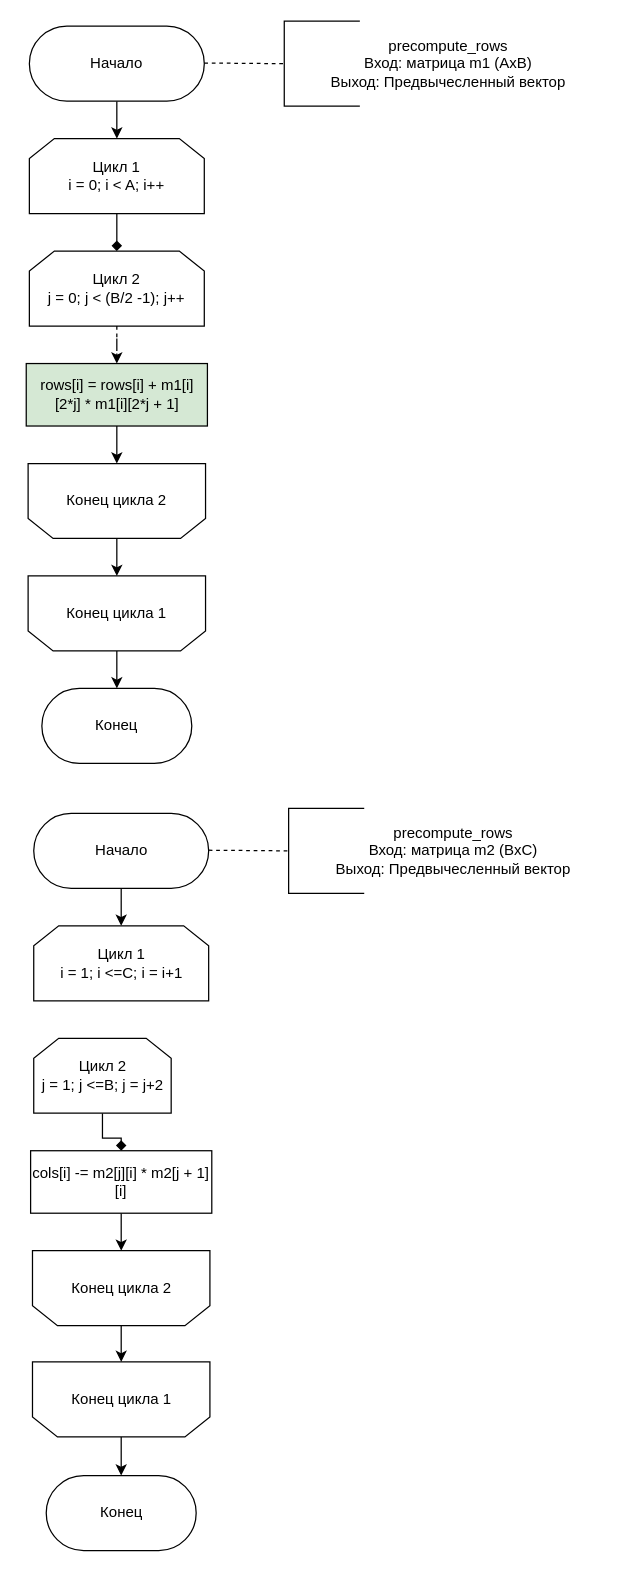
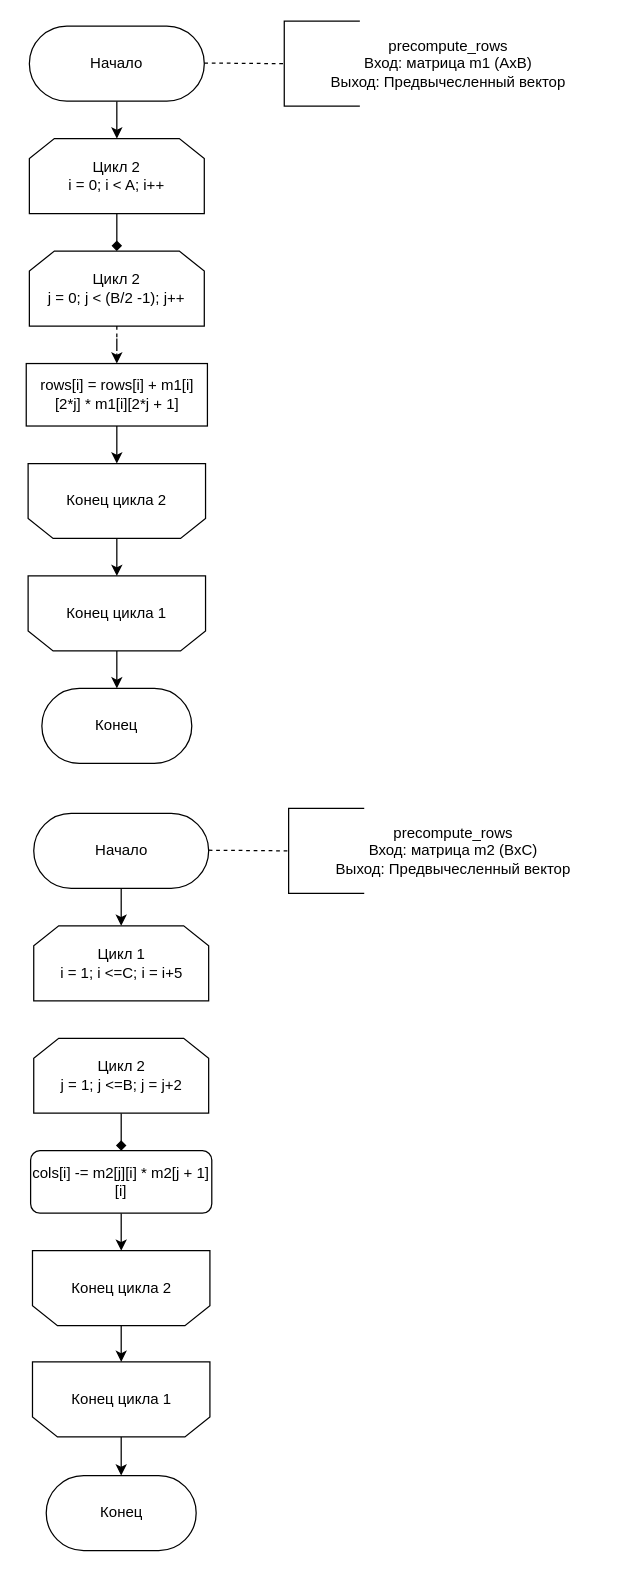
  <mxCell id="0" />
  <mxCell id="1" parent="0" />
  <mxCell id="2" value="" style="edgeStyle=orthogonalEdgeStyle;rounded=0;orthogonalLoop=1;jettySize=auto;html=1;" edge="1" parent="1" source="3" target="6"><mxGeometry relative="1" as="geometry" /></mxCell>
  <mxCell id="3" value="Начало" style="rounded=1;whiteSpace=wrap;html=1;arcSize=50;" parent="1" vertex="1"><mxGeometry x="23" y="20" width="140" height="60" as="geometry" /></mxCell>
  <mxCell id="4" value="precompute_rows&lt;br&gt;Вход: матрица m1 (AxB)&lt;br&gt;Выход: Предвычесленный вектор" style="text;html=1;strokeColor=none;fillColor=none;align=center;verticalAlign=middle;whiteSpace=wrap;rounded=0;" parent="1" vertex="1"><mxGeometry x="233" y="30" width="250.5" height="40" as="geometry" /></mxCell>
  <mxCell id="5" value="" style="edgeStyle=orthogonalEdgeStyle;rounded=0;orthogonalLoop=1;jettySize=auto;html=1;endArrow=diamond;" edge="1" parent="1" source="6" target="8"><mxGeometry relative="1" as="geometry" /></mxCell>
- <mxCell id="6" value="Цикл 1&lt;br&gt;i = 0; i &amp;lt; A; i++" style="shape=loopLimit;whiteSpace=wrap;html=1;" parent="1" vertex="1"><mxGeometry x="23" y="110" width="140" height="60" as="geometry" /></mxCell>
+ <mxCell id="6" value="Цикл 2&lt;br&gt;i = 0; i &amp;lt; A; i++" style="shape=loopLimit;whiteSpace=wrap;html=1;" parent="1" vertex="1"><mxGeometry x="23" y="110" width="140" height="60" as="geometry" /></mxCell>
  <mxCell id="7" value="" style="edgeStyle=orthogonalEdgeStyle;rounded=0;orthogonalLoop=1;jettySize=auto;html=1;entryX=0.5;entryY=0;entryDx=0;entryDy=0;dashed=1;" edge="1" parent="1" source="8" target="10"><mxGeometry relative="1" as="geometry" /></mxCell>
  <mxCell id="8" value="Цикл 2&lt;br&gt;j = 0; j &amp;lt; (B/2 -1); j++" style="shape=loopLimit;whiteSpace=wrap;html=1;" parent="1" vertex="1"><mxGeometry x="23" y="200" width="140" height="60" as="geometry" /></mxCell>
  <mxCell id="9" value="" style="edgeStyle=orthogonalEdgeStyle;rounded=0;orthogonalLoop=1;jettySize=auto;html=1;" edge="1" parent="1" source="10" target="15"><mxGeometry relative="1" as="geometry" /></mxCell>
- <mxCell id="10" value="rows[i] = rows[i] + m1[i][2*j] * m1[i][2*j + 1] " style="rounded=0;whiteSpace=wrap;html=1;fillColor=#d5e8d4;" parent="1" vertex="1"><mxGeometry x="20.5" y="290" width="145" height="50" as="geometry" /></mxCell>
+ <mxCell id="10" value="rows[i] = rows[i] + m1[i][2*j] * m1[i][2*j + 1] " style="rounded=0;whiteSpace=wrap;html=1;" parent="1" vertex="1"><mxGeometry x="20.5" y="290" width="145" height="50" as="geometry" /></mxCell>
  <mxCell id="11" value="" style="edgeStyle=orthogonalEdgeStyle;rounded=0;orthogonalLoop=1;jettySize=auto;html=1;" edge="1" parent="1" source="12" target="13"><mxGeometry relative="1" as="geometry" /></mxCell>
  <mxCell id="12" value="Конец цикла 1" style="shape=loopLimit;whiteSpace=wrap;html=1;direction=west;" parent="1" vertex="1"><mxGeometry x="22" y="460" width="142" height="60" as="geometry" /></mxCell>
  <mxCell id="13" value="Конец" style="rounded=1;whiteSpace=wrap;html=1;arcSize=50;" parent="1" vertex="1"><mxGeometry x="33" y="550" width="120" height="60" as="geometry" /></mxCell>
  <mxCell id="14" value="" style="edgeStyle=orthogonalEdgeStyle;rounded=0;orthogonalLoop=1;jettySize=auto;html=1;" edge="1" parent="1" source="15" target="12"><mxGeometry relative="1" as="geometry" /></mxCell>
  <mxCell id="15" value="Конец цикла 2" style="shape=loopLimit;whiteSpace=wrap;html=1;direction=west;" parent="1" vertex="1"><mxGeometry x="22" y="370" width="142" height="60" as="geometry" /></mxCell>
  <mxCell id="16" value="" style="shape=partialRectangle;whiteSpace=wrap;html=1;bottom=1;right=1;left=1;top=0;fillColor=none;routingCenterX=-0.5;rotation=90;" parent="1" vertex="1"><mxGeometry x="223" y="20" width="68" height="60" as="geometry" /></mxCell>
  <mxCell id="17" value="" style="endArrow=none;dashed=1;html=1;entryX=0.5;entryY=1;entryDx=0;entryDy=0;" parent="1" target="16" edge="1"><mxGeometry width="50" height="50" relative="1" as="geometry"><mxPoint x="163" y="49.5" as="sourcePoint" /><mxPoint x="203" y="50" as="targetPoint" /></mxGeometry></mxCell>
  <mxCell id="18" value="" style="edgeStyle=orthogonalEdgeStyle;rounded=0;orthogonalLoop=1;jettySize=auto;html=1;" edge="1" parent="1" source="19" target="21"><mxGeometry relative="1" as="geometry" /></mxCell>
  <mxCell id="19" value="Начало" style="rounded=1;whiteSpace=wrap;html=1;arcSize=50;" parent="1" vertex="1"><mxGeometry x="26.5" y="650" width="140" height="60" as="geometry" /></mxCell>
  <mxCell id="20" value="precompute_rows&lt;br&gt;Вход: матрица m2 (BxC)&lt;br&gt;Выход: Предвычесленный вектор" style="text;html=1;strokeColor=none;fillColor=none;align=center;verticalAlign=middle;whiteSpace=wrap;rounded=0;" parent="1" vertex="1"><mxGeometry x="236.5" y="660" width="250.5" height="40" as="geometry" /></mxCell>
- <mxCell id="21" value="Цикл 1&lt;br&gt;i = 1; i &amp;lt;=C; i = i+1" style="shape=loopLimit;whiteSpace=wrap;html=1;" parent="1" vertex="1"><mxGeometry x="26.5" y="740" width="140" height="60" as="geometry" /></mxCell>
+ <mxCell id="21" value="Цикл 1&lt;br&gt;i = 1; i &amp;lt;=C; i = i+5" style="shape=loopLimit;whiteSpace=wrap;html=1;" parent="1" vertex="1"><mxGeometry x="26.5" y="740" width="140" height="60" as="geometry" /></mxCell>
  <mxCell id="22" value="" style="edgeStyle=orthogonalEdgeStyle;rounded=0;orthogonalLoop=1;jettySize=auto;html=1;entryX=0.5;entryY=0;entryDx=0;entryDy=0;endArrow=diamond;" edge="1" parent="1" source="23" target="25"><mxGeometry relative="1" as="geometry" /></mxCell>
- <mxCell id="23" value="Цикл 2&lt;br&gt;j = 1; j &amp;lt;=B; j = j+2" style="shape=loopLimit;whiteSpace=wrap;html=1;" parent="1" vertex="1"><mxGeometry x="26.5" y="830" width="110" height="60" as="geometry" /></mxCell>
+ <mxCell id="23" value="Цикл 2&lt;br&gt;j = 1; j &amp;lt;=B; j = j+2" style="shape=loopLimit;whiteSpace=wrap;html=1;" parent="1" vertex="1"><mxGeometry x="26.5" y="830" width="140" height="60" as="geometry" /></mxCell>
  <mxCell id="24" value="" style="edgeStyle=orthogonalEdgeStyle;rounded=0;orthogonalLoop=1;jettySize=auto;html=1;" edge="1" parent="1" source="25" target="30"><mxGeometry relative="1" as="geometry" /></mxCell>
- <mxCell id="25" value="cols[i] -= m2[j][i] * m2[j + 1][i] " style="rounded=0;whiteSpace=wrap;html=1;" parent="1" vertex="1"><mxGeometry x="24" y="920" width="145" height="50" as="geometry" /></mxCell>
+ <mxCell id="25" value="cols[i] -= m2[j][i] * m2[j + 1][i] " style="whiteSpace=wrap;html=1;rounded=1;" parent="1" vertex="1"><mxGeometry x="24" y="920" width="145" height="50" as="geometry" /></mxCell>
  <mxCell id="26" value="" style="edgeStyle=orthogonalEdgeStyle;rounded=0;orthogonalLoop=1;jettySize=auto;html=1;" edge="1" parent="1" source="27" target="28"><mxGeometry relative="1" as="geometry" /></mxCell>
  <mxCell id="27" value="Конец цикла 1" style="shape=loopLimit;whiteSpace=wrap;html=1;direction=west;" parent="1" vertex="1"><mxGeometry x="25.5" y="1089" width="142" height="60" as="geometry" /></mxCell>
  <mxCell id="28" value="Конец" style="rounded=1;whiteSpace=wrap;html=1;arcSize=50;" parent="1" vertex="1"><mxGeometry x="36.5" y="1180" width="120" height="60" as="geometry" /></mxCell>
  <mxCell id="29" value="" style="edgeStyle=orthogonalEdgeStyle;rounded=0;orthogonalLoop=1;jettySize=auto;html=1;" edge="1" parent="1" source="30" target="27"><mxGeometry relative="1" as="geometry" /></mxCell>
  <mxCell id="30" value="Конец цикла 2" style="shape=loopLimit;whiteSpace=wrap;html=1;direction=west;" parent="1" vertex="1"><mxGeometry x="25.5" y="1000" width="142" height="60" as="geometry" /></mxCell>
  <mxCell id="31" value="" style="shape=partialRectangle;whiteSpace=wrap;html=1;bottom=1;right=1;left=1;top=0;fillColor=none;routingCenterX=-0.5;rotation=90;" parent="1" vertex="1"><mxGeometry x="226.5" y="650" width="68" height="60" as="geometry" /></mxCell>
  <mxCell id="32" value="" style="endArrow=none;dashed=1;html=1;entryX=0.5;entryY=1;entryDx=0;entryDy=0;" parent="1" target="31" edge="1"><mxGeometry width="50" height="50" relative="1" as="geometry"><mxPoint x="166.5" y="679.5" as="sourcePoint" /><mxPoint x="206.5" y="680" as="targetPoint" /></mxGeometry></mxCell>
